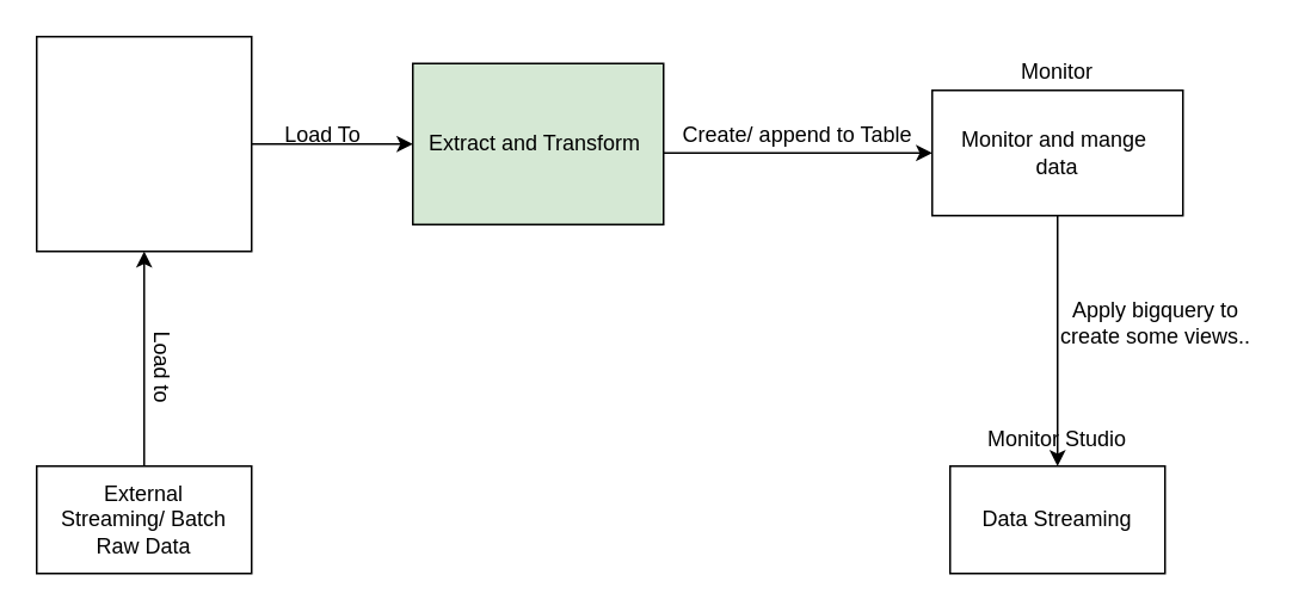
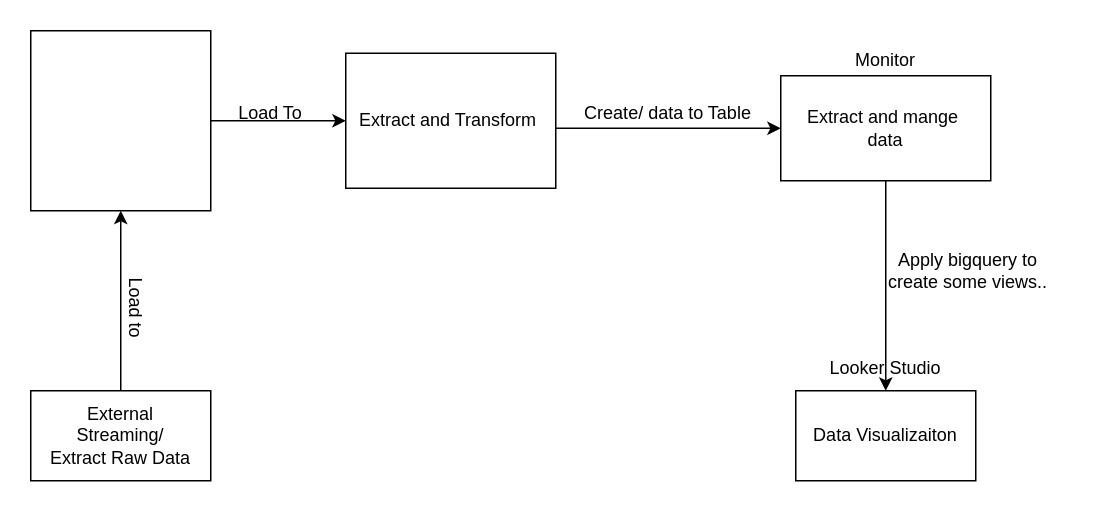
  <mxCell id="0" />
  <mxCell id="1" parent="0" />
  <mxCell id="2" value="" style="rounded=0;whiteSpace=wrap;html=1;" vertex="1" parent="1"><mxGeometry x="530" y="260" width="120" height="60" as="geometry" /></mxCell>
  <mxCell id="3" value="" style="whiteSpace=wrap;html=1;aspect=fixed;" vertex="1" parent="1"><mxGeometry x="20" y="20" width="120" height="120" as="geometry" /></mxCell>
  <mxCell id="4" value="" style="endArrow=classic;html=1;rounded=0;exitX=1;exitY=0.5;exitDx=0;exitDy=0;" edge="1" parent="1" source="3"><mxGeometry width="50" height="50" relative="1" as="geometry"><mxPoint x="380" y="270" as="sourcePoint" /><mxPoint x="230" y="80" as="targetPoint" /></mxGeometry></mxCell>
  <mxCell id="5" value="" style="rounded=0;whiteSpace=wrap;html=1;" vertex="1" parent="1"><mxGeometry x="20" y="260" width="120" height="60" as="geometry" /></mxCell>
- <mxCell id="6" value="External Streaming/ Batch Raw Data" style="text;strokeColor=none;align=center;fillColor=none;html=1;verticalAlign=middle;whiteSpace=wrap;rounded=0;" vertex="1" parent="1"><mxGeometry x="30" y="260" width="100" height="60" as="geometry" /></mxCell>
+ <mxCell id="6" value="External Streaming/ Extract Raw Data" style="text;strokeColor=none;align=center;fillColor=none;html=1;verticalAlign=middle;whiteSpace=wrap;rounded=0;" vertex="1" parent="1"><mxGeometry x="30" y="260" width="100" height="60" as="geometry" /></mxCell>
  <mxCell id="7" value="" style="endArrow=classic;html=1;rounded=0;entryX=0.5;entryY=1;entryDx=0;entryDy=0;" edge="1" parent="1" target="3"><mxGeometry width="50" height="50" relative="1" as="geometry"><mxPoint x="80" y="260" as="sourcePoint" /><mxPoint x="130" y="210" as="targetPoint" /></mxGeometry></mxCell>
  <mxCell id="8" value="Load to" style="text;strokeColor=none;align=center;fillColor=none;html=1;verticalAlign=middle;whiteSpace=wrap;rounded=0;rotation=90;" vertex="1" parent="1"><mxGeometry x="60" y="190" width="60" height="30" as="geometry" /></mxCell>
- <mxCell id="9" value="Extract and Transform&amp;nbsp;" style="rounded=0;whiteSpace=wrap;html=1;fillColor=#d5e8d4;" vertex="1" parent="1"><mxGeometry x="230" y="35" width="140" height="90" as="geometry" /></mxCell>
+ <mxCell id="9" value="Extract and Transform&amp;nbsp;" style="rounded=0;whiteSpace=wrap;html=1;" vertex="1" parent="1"><mxGeometry x="230" y="35" width="140" height="90" as="geometry" /></mxCell>
  <mxCell id="10" value="Load To" style="text;strokeColor=none;align=center;fillColor=none;html=1;verticalAlign=middle;whiteSpace=wrap;rounded=0;" vertex="1" parent="1"><mxGeometry x="150" y="60" width="60" height="30" as="geometry" /></mxCell>
  <mxCell id="11" value="" style="endArrow=classic;html=1;rounded=0;" edge="1" parent="1"><mxGeometry width="50" height="50" relative="1" as="geometry"><mxPoint x="370" y="85" as="sourcePoint" /><mxPoint x="520" y="85" as="targetPoint" /></mxGeometry></mxCell>
- <mxCell id="12" value="Create/ append to Table" style="text;strokeColor=none;align=center;fillColor=none;html=1;verticalAlign=middle;whiteSpace=wrap;rounded=0;" vertex="1" parent="1"><mxGeometry x="370" y="60" width="150" height="30" as="geometry" /></mxCell>
- <mxCell id="13" value="Monitor and mange&amp;nbsp;&lt;div&gt;data&lt;/div&gt;" style="rounded=0;whiteSpace=wrap;html=1;" vertex="1" parent="1"><mxGeometry x="520" y="50" width="140" height="70" as="geometry" /></mxCell>
+ <mxCell id="12" value="Create/ data to Table" style="text;strokeColor=none;align=center;fillColor=none;html=1;verticalAlign=middle;whiteSpace=wrap;rounded=0;" vertex="1" parent="1"><mxGeometry x="370" y="60" width="150" height="30" as="geometry" /></mxCell>
+ <mxCell id="13" value="Extract and mange&amp;nbsp;&lt;div&gt;data&lt;/div&gt;" style="rounded=0;whiteSpace=wrap;html=1;" vertex="1" parent="1"><mxGeometry x="520" y="50" width="140" height="70" as="geometry" /></mxCell>
  <mxCell id="14" value="Monitor" style="text;strokeColor=none;align=center;fillColor=none;html=1;verticalAlign=middle;whiteSpace=wrap;rounded=0;" vertex="1" parent="1"><mxGeometry x="530" y="20" width="120" height="40" as="geometry" /></mxCell>
  <mxCell id="15" value="Apply bigquery to create some views.." style="text;strokeColor=none;align=center;fillColor=none;html=1;verticalAlign=middle;whiteSpace=wrap;rounded=0;rotation=0;" vertex="1" parent="1"><mxGeometry x="580" y="170" width="130" height="20" as="geometry" /></mxCell>
- <mxCell id="16" value="Data Streaming" style="text;strokeColor=none;align=center;fillColor=none;html=1;verticalAlign=middle;whiteSpace=wrap;rounded=0;" vertex="1" parent="1"><mxGeometry x="530" y="275" width="120" height="30" as="geometry" /></mxCell>
+ <mxCell id="16" value="Data Visualizaiton" style="text;strokeColor=none;align=center;fillColor=none;html=1;verticalAlign=middle;whiteSpace=wrap;rounded=0;" vertex="1" parent="1"><mxGeometry x="530" y="275" width="120" height="30" as="geometry" /></mxCell>
  <mxCell id="17" value="" style="endArrow=classic;html=1;rounded=0;exitX=0.5;exitY=1;exitDx=0;exitDy=0;" edge="1" parent="1" source="13"><mxGeometry width="50" height="50" relative="1" as="geometry"><mxPoint x="570" y="255" as="sourcePoint" /><mxPoint x="590" y="260" as="targetPoint" /></mxGeometry></mxCell>
- <mxCell id="18" value="Monitor Studio" style="text;strokeColor=none;align=center;fillColor=none;html=1;verticalAlign=middle;whiteSpace=wrap;rounded=0;" vertex="1" parent="1"><mxGeometry x="510" y="230" width="160" height="30" as="geometry" /></mxCell>
+ <mxCell id="18" value="Looker Studio" style="text;strokeColor=none;align=center;fillColor=none;html=1;verticalAlign=middle;whiteSpace=wrap;rounded=0;" vertex="1" parent="1"><mxGeometry x="510" y="230" width="160" height="30" as="geometry" /></mxCell>
